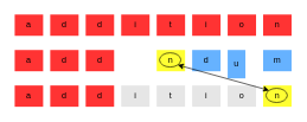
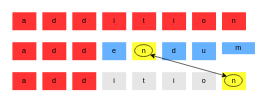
  <mxCell id="0" />
  <mxCell id="1" parent="0" />
  <mxCell id="2" value="a" style="text;html=1;strokeColor=none;fillColor=#FF3333;align=center;verticalAlign=middle;whiteSpace=wrap;rounded=0;" vertex="1" parent="1"><mxGeometry x="20" y="20" width="40" height="30" as="geometry" /></mxCell>
  <mxCell id="3" value="d" style="text;html=1;strokeColor=none;fillColor=#FF3333;align=center;verticalAlign=middle;whiteSpace=wrap;rounded=0;" vertex="1" parent="1"><mxGeometry x="70" y="20" width="40" height="30" as="geometry" /></mxCell>
  <mxCell id="4" value="d" style="text;html=1;strokeColor=none;fillColor=#FF3333;align=center;verticalAlign=middle;whiteSpace=wrap;rounded=0;" vertex="1" parent="1"><mxGeometry x="120" y="20" width="40" height="30" as="geometry" /></mxCell>
  <mxCell id="5" value="i" style="text;html=1;strokeColor=none;fillColor=#FF3333;align=center;verticalAlign=middle;whiteSpace=wrap;rounded=0;" vertex="1" parent="1"><mxGeometry x="170" y="20" width="40" height="30" as="geometry" /></mxCell>
  <mxCell id="6" value="t" style="text;html=1;strokeColor=none;fillColor=#FF3333;align=center;verticalAlign=middle;whiteSpace=wrap;rounded=0;" vertex="1" parent="1"><mxGeometry x="220" y="20" width="40" height="30" as="geometry" /></mxCell>
  <mxCell id="7" value="i" style="text;html=1;strokeColor=none;fillColor=#FF3333;align=center;verticalAlign=middle;whiteSpace=wrap;rounded=0;" vertex="1" parent="1"><mxGeometry x="270" y="20" width="40" height="30" as="geometry" /></mxCell>
  <mxCell id="8" value="o" style="text;html=1;strokeColor=none;fillColor=#FF3333;align=center;verticalAlign=middle;whiteSpace=wrap;rounded=0;" vertex="1" parent="1"><mxGeometry x="320" y="20" width="40" height="30" as="geometry" /></mxCell>
  <mxCell id="9" value="n" style="text;html=1;strokeColor=none;fillColor=#FF3333;align=center;verticalAlign=middle;whiteSpace=wrap;rounded=0;" vertex="1" parent="1"><mxGeometry x="370" y="20" width="40" height="30" as="geometry" /></mxCell>
  <mxCell id="10" value="a" style="text;html=1;strokeColor=none;fillColor=#FF3333;align=center;verticalAlign=middle;whiteSpace=wrap;rounded=0;" vertex="1" parent="1"><mxGeometry x="20" y="70" width="40" height="30" as="geometry" /></mxCell>
  <mxCell id="11" value="d" style="text;html=1;strokeColor=none;fillColor=#FF3333;align=center;verticalAlign=middle;whiteSpace=wrap;rounded=0;" vertex="1" parent="1"><mxGeometry x="70" y="70" width="40" height="30" as="geometry" /></mxCell>
  <mxCell id="12" value="d" style="text;html=1;strokeColor=none;fillColor=#FF3333;align=center;verticalAlign=middle;whiteSpace=wrap;rounded=0;" vertex="1" parent="1"><mxGeometry x="120" y="70" width="40" height="30" as="geometry" /></mxCell>
+ <mxCell id="13" value="e" style="text;html=1;strokeColor=none;fillColor=#66B2FF;align=center;verticalAlign=middle;whiteSpace=wrap;rounded=0;" vertex="1" parent="1"><mxGeometry x="170" y="70" width="40" height="30" as="geometry" /></mxCell>
  <mxCell id="14" value="n" style="text;html=1;strokeColor=none;fillColor=#FFFF33;align=center;verticalAlign=middle;whiteSpace=wrap;rounded=0;" vertex="1" parent="1"><mxGeometry x="220" y="70" width="40" height="30" as="geometry" /></mxCell>
  <mxCell id="15" value="d" style="text;html=1;strokeColor=none;fillColor=#66B2FF;align=center;verticalAlign=middle;whiteSpace=wrap;rounded=0;" vertex="1" parent="1"><mxGeometry x="270" y="70" width="40" height="30" as="geometry" /></mxCell>
- <mxCell id="16" value="u" style="text;html=1;strokeColor=none;fillColor=#66B2FF;align=center;verticalAlign=middle;whiteSpace=wrap;rounded=0;" vertex="1" parent="1"><mxGeometry x="320" y="70" width="25" height="40" as="geometry" /></mxCell>
- <mxCell id="17" value="m" style="text;html=1;strokeColor=none;fillColor=#66B2FF;align=center;verticalAlign=middle;whiteSpace=wrap;rounded=0;" vertex="1" parent="1"><mxGeometry x="370" y="70" width="40" height="30" as="geometry" /></mxCell>
+ <mxCell id="16" value="u" style="text;html=1;strokeColor=none;fillColor=#66B2FF;align=center;verticalAlign=middle;whiteSpace=wrap;rounded=0;" vertex="1" parent="1"><mxGeometry x="320" y="70" width="40" height="30" as="geometry" /></mxCell>
+ <mxCell id="17" value="m" style="text;html=1;strokeColor=none;fillColor=#66B2FF;align=center;verticalAlign=middle;whiteSpace=wrap;rounded=0;" vertex="1" parent="1"><mxGeometry x="370" y="70" width="55" height="20" as="geometry" /></mxCell>
  <mxCell id="18" value="a" style="text;html=1;strokeColor=none;fillColor=#FF3333;align=center;verticalAlign=middle;whiteSpace=wrap;rounded=0;" vertex="1" parent="1"><mxGeometry x="20" y="120" width="40" height="30" as="geometry" /></mxCell>
  <mxCell id="19" value="d" style="text;html=1;strokeColor=none;fillColor=#FF3333;align=center;verticalAlign=middle;whiteSpace=wrap;rounded=0;" vertex="1" parent="1"><mxGeometry x="70" y="120" width="40" height="30" as="geometry" /></mxCell>
  <mxCell id="20" value="d" style="text;html=1;strokeColor=none;fillColor=#FF3333;align=center;verticalAlign=middle;whiteSpace=wrap;rounded=0;" vertex="1" parent="1"><mxGeometry x="120" y="120" width="40" height="30" as="geometry" /></mxCell>
  <mxCell id="21" value="i" style="text;html=1;strokeColor=none;fillColor=#E6E6E6;align=center;verticalAlign=middle;whiteSpace=wrap;rounded=0;" vertex="1" parent="1"><mxGeometry x="170" y="120" width="40" height="30" as="geometry" /></mxCell>
  <mxCell id="22" value="t" style="text;html=1;strokeColor=none;fillColor=#E6E6E6;align=center;verticalAlign=middle;whiteSpace=wrap;rounded=0;" vertex="1" parent="1"><mxGeometry x="220" y="120" width="40" height="30" as="geometry" /></mxCell>
  <mxCell id="23" value="i" style="text;html=1;strokeColor=none;fillColor=#E6E6E6;align=center;verticalAlign=middle;whiteSpace=wrap;rounded=0;" vertex="1" parent="1"><mxGeometry x="270" y="120" width="40" height="30" as="geometry" /></mxCell>
  <mxCell id="24" value="o" style="text;html=1;strokeColor=none;fillColor=#E6E6E6;align=center;verticalAlign=middle;whiteSpace=wrap;rounded=0;" vertex="1" parent="1"><mxGeometry x="320" y="120" width="40" height="30" as="geometry" /></mxCell>
  <mxCell id="25" value="n" style="text;html=1;strokeColor=none;fillColor=#FFFF33;align=center;verticalAlign=middle;whiteSpace=wrap;rounded=0;" vertex="1" parent="1"><mxGeometry x="370" y="120" width="40" height="30" as="geometry" /></mxCell>
  <mxCell id="26" value="" style="ellipse;whiteSpace=wrap;html=1;strokeColor=default;fillColor=none;" vertex="1" parent="1"><mxGeometry x="224" y="74" width="30" height="20" as="geometry" /></mxCell>
  <mxCell id="27" value="" style="ellipse;whiteSpace=wrap;html=1;strokeColor=default;fillColor=none;" vertex="1" parent="1"><mxGeometry x="374" y="124" width="30" height="20" as="geometry" /></mxCell>
  <mxCell id="28" value="" style="endArrow=classic;startArrow=classic;html=1;exitX=1;exitY=1;exitDx=0;exitDy=0;entryX=0;entryY=0;entryDx=0;entryDy=0;" edge="1" parent="1" source="26" target="27"><mxGeometry width="50" height="50" relative="1" as="geometry"><mxPoint x="320" y="170" as="sourcePoint" /><mxPoint x="370" y="120" as="targetPoint" /></mxGeometry></mxCell>
